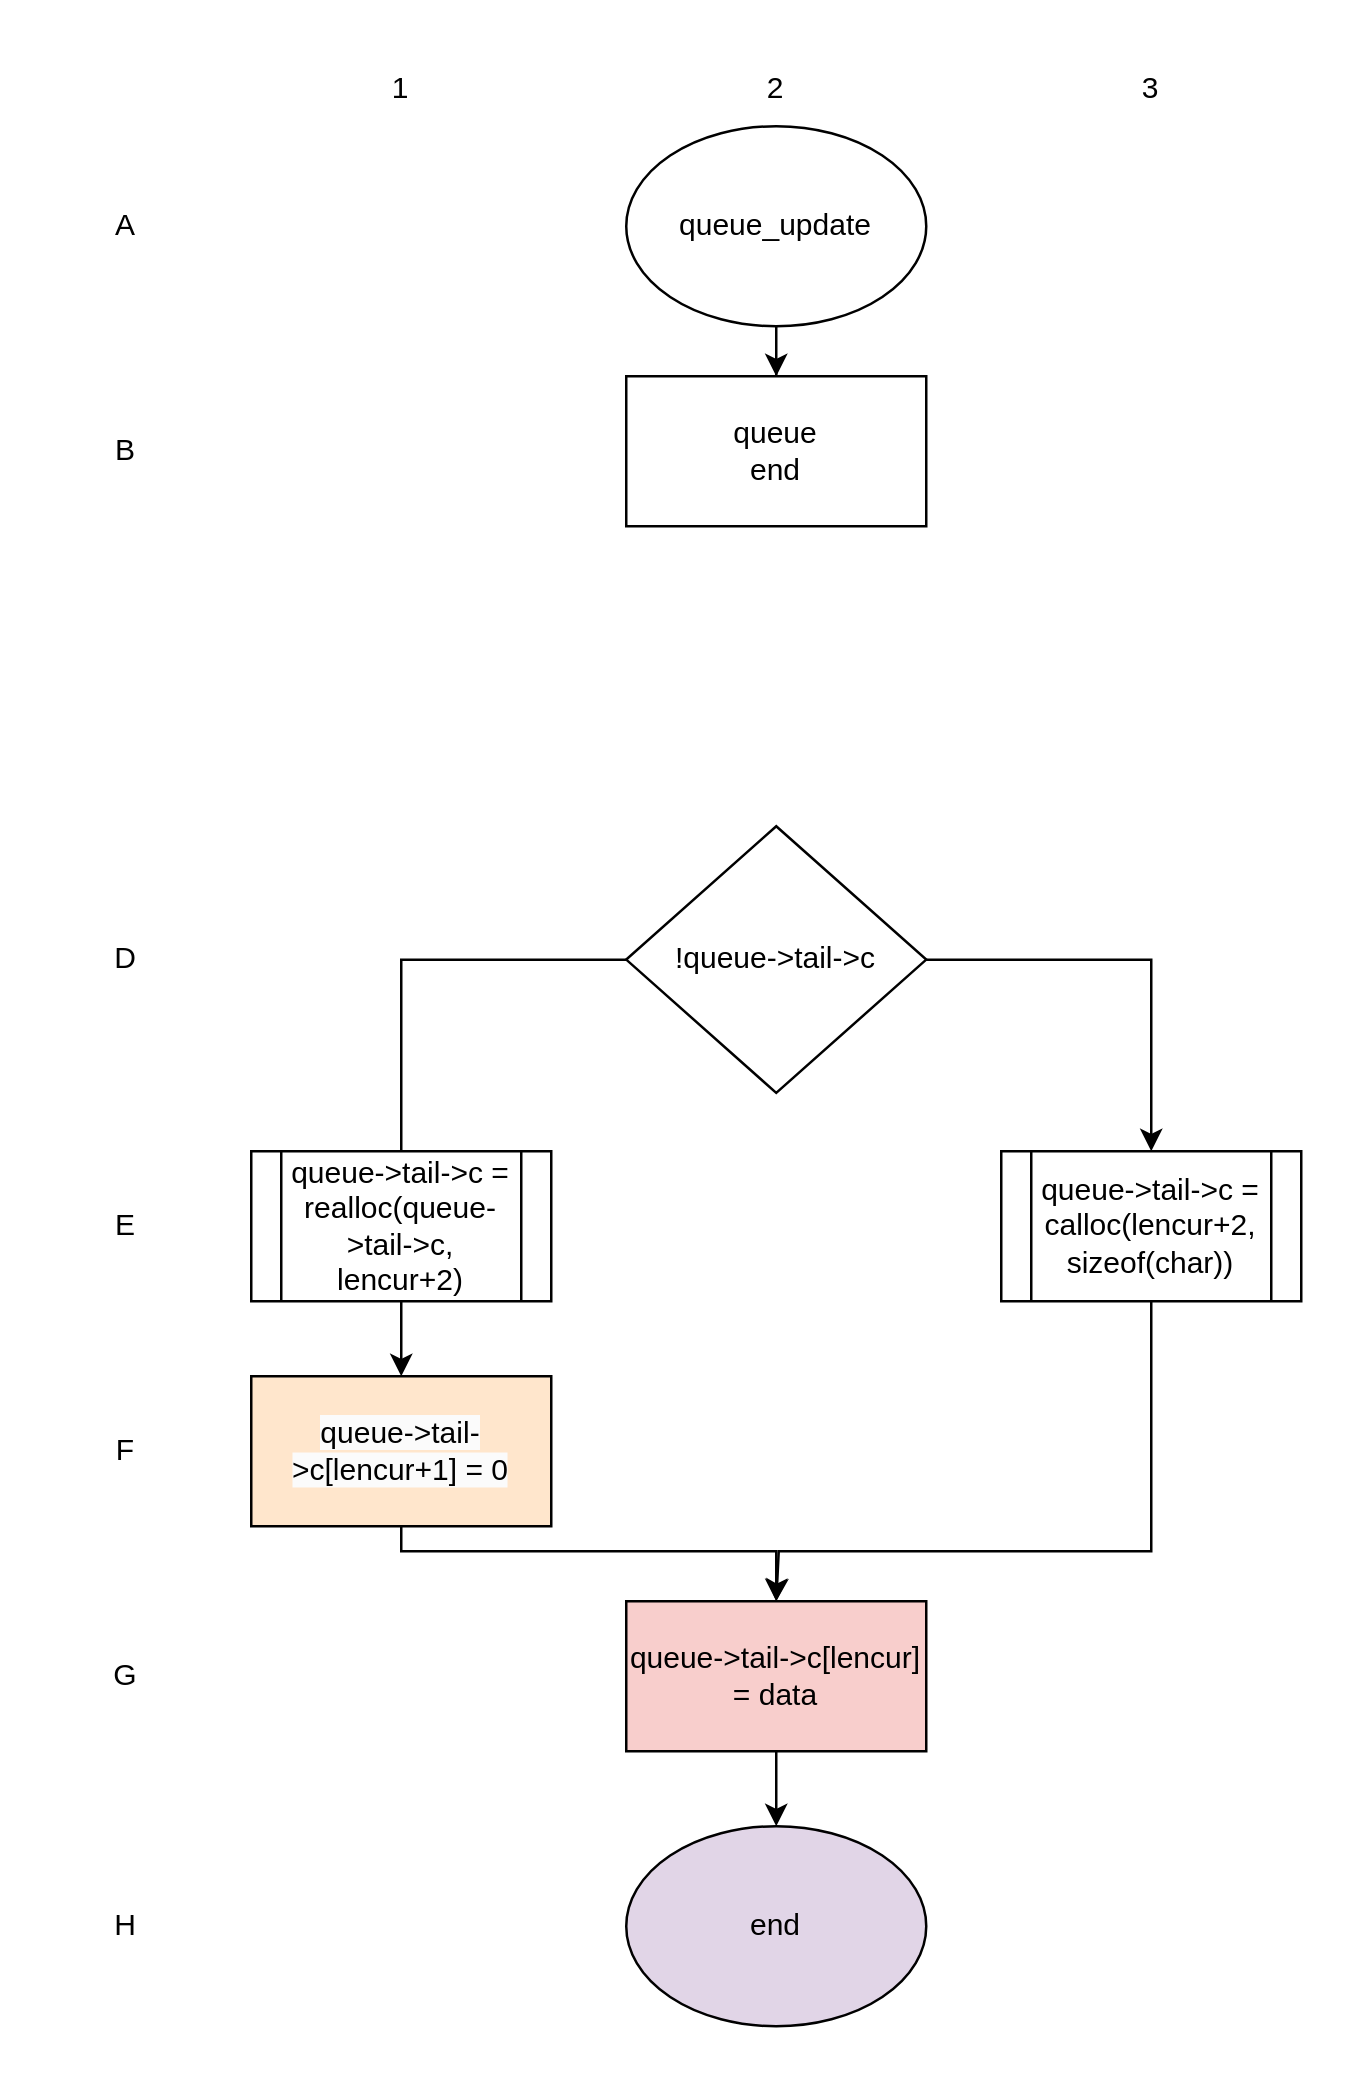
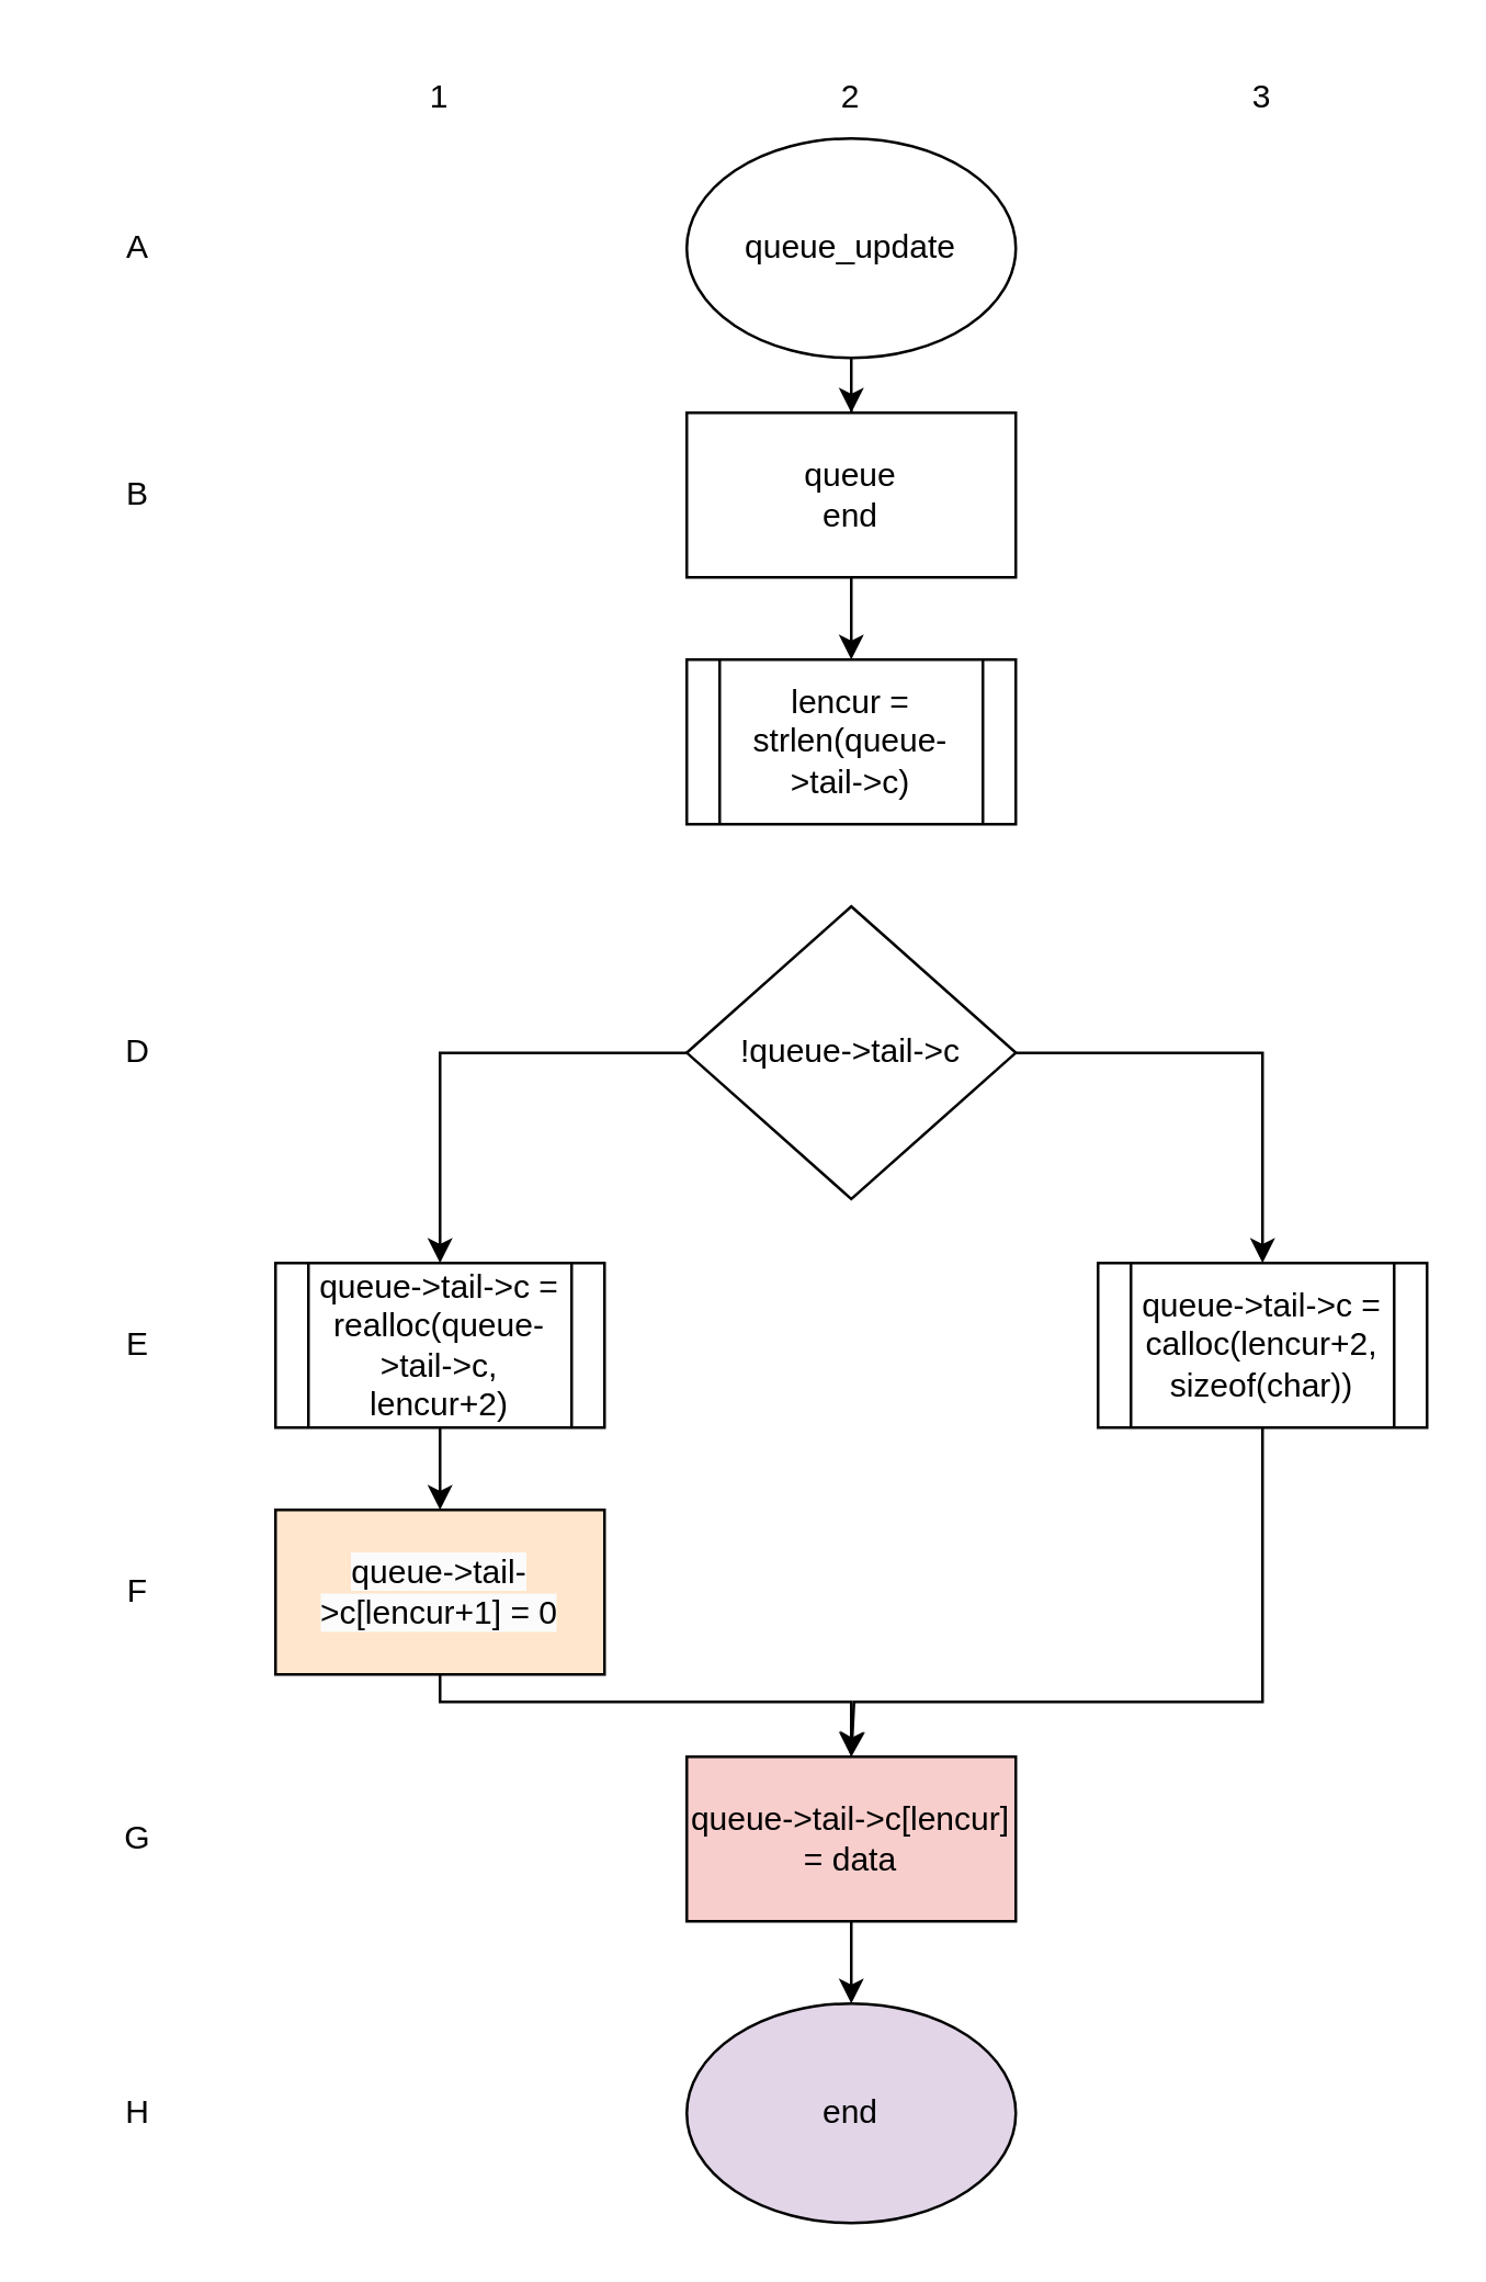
  <mxCell id="0" />
  <mxCell id="1" parent="0" />
  <mxCell id="2" style="edgeStyle=orthogonalEdgeStyle;rounded=0;orthogonalLoop=1;jettySize=auto;html=1;entryX=0.5;entryY=0;entryDx=0;entryDy=0;" edge="1" parent="1" source="3" target="5"><mxGeometry relative="1" as="geometry" /></mxCell>
  <mxCell id="3" value="queue_update" style="ellipse;whiteSpace=wrap;html=1;" vertex="1" parent="1"><mxGeometry x="250" y="50" width="120" height="80" as="geometry" /></mxCell>
+ <mxCell id="4" style="edgeStyle=orthogonalEdgeStyle;rounded=0;orthogonalLoop=1;jettySize=auto;html=1;entryX=0.5;entryY=0;entryDx=0;entryDy=0;" edge="1" parent="1" source="5" target="6"><mxGeometry relative="1" as="geometry" /></mxCell>
  <mxCell id="5" value="queue&lt;br&gt;end" style="rounded=0;whiteSpace=wrap;html=1;" vertex="1" parent="1"><mxGeometry x="250" y="150" width="120" height="60" as="geometry" /></mxCell>
+ <mxCell id="6" value="lencur = strlen(queue-&amp;gt;tail-&amp;gt;c)" style="shape=process;whiteSpace=wrap;html=1;backgroundOutline=1;" vertex="1" parent="1"><mxGeometry x="250" y="240" width="120" height="60" as="geometry" /></mxCell>
  <mxCell id="7" style="edgeStyle=orthogonalEdgeStyle;rounded=0;orthogonalLoop=1;jettySize=auto;html=1;entryX=0.5;entryY=0;entryDx=0;entryDy=0;" edge="1" parent="1" source="9" target="11"><mxGeometry relative="1" as="geometry" /></mxCell>
- <mxCell id="8" style="edgeStyle=orthogonalEdgeStyle;rounded=0;orthogonalLoop=1;jettySize=auto;html=1;entryX=0.5;entryY=0;entryDx=0;entryDy=0;endArrow=none;" edge="1" parent="1" source="9" target="13"><mxGeometry relative="1" as="geometry" /></mxCell>
+ <mxCell id="8" style="edgeStyle=orthogonalEdgeStyle;rounded=0;orthogonalLoop=1;jettySize=auto;html=1;entryX=0.5;entryY=0;entryDx=0;entryDy=0;" edge="1" parent="1" source="9" target="13"><mxGeometry relative="1" as="geometry" /></mxCell>
  <mxCell id="9" value="!queue-&amp;gt;tail-&amp;gt;c" style="rhombus;whiteSpace=wrap;html=1;" vertex="1" parent="1"><mxGeometry x="250" y="330" width="120" height="106.67" as="geometry" /></mxCell>
  <mxCell id="10" style="edgeStyle=orthogonalEdgeStyle;rounded=0;orthogonalLoop=1;jettySize=auto;html=1;" edge="1" parent="1" source="11"><mxGeometry relative="1" as="geometry"><mxPoint x="310" y="640" as="targetPoint" /><Array as="points"><mxPoint x="460" y="620" /><mxPoint x="311" y="620" /></Array></mxGeometry></mxCell>
  <mxCell id="11" value="queue-&amp;gt;tail-&amp;gt;c = calloc(lencur+2, sizeof(char))" style="shape=process;whiteSpace=wrap;html=1;backgroundOutline=1;" vertex="1" parent="1"><mxGeometry x="400" y="460" width="120" height="60" as="geometry" /></mxCell>
  <mxCell id="12" style="edgeStyle=orthogonalEdgeStyle;rounded=0;orthogonalLoop=1;jettySize=auto;html=1;entryX=0.5;entryY=0;entryDx=0;entryDy=0;" edge="1" parent="1" source="13" target="15"><mxGeometry relative="1" as="geometry" /></mxCell>
  <mxCell id="13" value="queue-&amp;gt;tail-&amp;gt;c = realloc(queue-&amp;gt;tail-&amp;gt;c, lencur+2)" style="shape=process;whiteSpace=wrap;html=1;backgroundOutline=1;" vertex="1" parent="1"><mxGeometry x="100" y="460" width="120" height="60" as="geometry" /></mxCell>
  <mxCell id="14" style="edgeStyle=orthogonalEdgeStyle;rounded=0;orthogonalLoop=1;jettySize=auto;html=1;entryX=0.5;entryY=0;entryDx=0;entryDy=0;" edge="1" parent="1" source="15" target="17"><mxGeometry relative="1" as="geometry"><Array as="points"><mxPoint x="160" y="620" /><mxPoint x="310" y="620" /></Array></mxGeometry></mxCell>
  <mxCell id="15" value="&lt;span style=&quot;color: rgb(0, 0, 0); font-family: Helvetica; font-size: 12px; font-style: normal; font-variant-ligatures: normal; font-variant-caps: normal; font-weight: 400; letter-spacing: normal; orphans: 2; text-align: center; text-indent: 0px; text-transform: none; widows: 2; word-spacing: 0px; -webkit-text-stroke-width: 0px; background-color: rgb(251, 251, 251); text-decoration-thickness: initial; text-decoration-style: initial; text-decoration-color: initial; float: none; display: inline !important;&quot;&gt;queue-&amp;gt;tail-&amp;gt;c[lencur+1] = 0&lt;/span&gt;" style="rounded=0;whiteSpace=wrap;html=1;fillColor=#ffe6cc;" vertex="1" parent="1"><mxGeometry x="100" y="550" width="120" height="60" as="geometry" /></mxCell>
  <mxCell id="16" style="edgeStyle=orthogonalEdgeStyle;rounded=0;orthogonalLoop=1;jettySize=auto;html=1;entryX=0.5;entryY=0;entryDx=0;entryDy=0;" edge="1" parent="1" source="17" target="18"><mxGeometry relative="1" as="geometry" /></mxCell>
  <mxCell id="17" value="queue-&amp;gt;tail-&amp;gt;c[lencur] = data" style="rounded=0;whiteSpace=wrap;html=1;fillColor=#f8cecc;" vertex="1" parent="1"><mxGeometry x="250" y="640" width="120" height="60" as="geometry" /></mxCell>
  <mxCell id="18" value="end" style="ellipse;whiteSpace=wrap;html=1;fillColor=#e1d5e7;" vertex="1" parent="1"><mxGeometry x="250" y="730" width="120" height="80" as="geometry" /></mxCell>
  <mxCell id="19" value="1" style="text;html=1;strokeColor=none;fillColor=none;align=center;verticalAlign=middle;whiteSpace=wrap;rounded=0;" vertex="1" parent="1"><mxGeometry x="130" width="60" height="30" as="geometry" y="20" /></mxCell>
  <mxCell id="20" value="2" style="text;html=1;strokeColor=none;fillColor=none;align=center;verticalAlign=middle;whiteSpace=wrap;rounded=0;" vertex="1" parent="1"><mxGeometry x="280" width="60" height="30" as="geometry" y="20" /></mxCell>
  <mxCell id="21" value="3" style="text;html=1;strokeColor=none;fillColor=none;align=center;verticalAlign=middle;whiteSpace=wrap;rounded=0;" vertex="1" parent="1"><mxGeometry x="430" width="60" height="30" as="geometry" y="20" /></mxCell>
  <mxCell id="22" value="A" style="text;html=1;strokeColor=none;fillColor=none;align=center;verticalAlign=middle;whiteSpace=wrap;rounded=0;" vertex="1" parent="1"><mxGeometry x="20" y="75" width="60" height="30" as="geometry" /></mxCell>
  <mxCell id="23" value="B" style="text;html=1;strokeColor=none;fillColor=none;align=center;verticalAlign=middle;whiteSpace=wrap;rounded=0;" vertex="1" parent="1"><mxGeometry x="20" y="165" width="60" height="30" as="geometry" /></mxCell>
  <mxCell id="24" value="D" style="text;html=1;strokeColor=none;fillColor=none;align=center;verticalAlign=middle;whiteSpace=wrap;rounded=0;" vertex="1" parent="1"><mxGeometry x="20" y="368.34" width="60" height="30" as="geometry" /></mxCell>
  <mxCell id="25" value="E" style="text;html=1;strokeColor=none;fillColor=none;align=center;verticalAlign=middle;whiteSpace=wrap;rounded=0;" vertex="1" parent="1"><mxGeometry x="20" y="475" width="60" height="30" as="geometry" /></mxCell>
  <mxCell id="26" value="F" style="text;html=1;strokeColor=none;fillColor=none;align=center;verticalAlign=middle;whiteSpace=wrap;rounded=0;" vertex="1" parent="1"><mxGeometry x="20" y="565" width="60" height="30" as="geometry" /></mxCell>
  <mxCell id="27" value="G" style="text;html=1;strokeColor=none;fillColor=none;align=center;verticalAlign=middle;whiteSpace=wrap;rounded=0;" vertex="1" parent="1"><mxGeometry x="20" y="655" width="60" height="30" as="geometry" /></mxCell>
  <mxCell id="28" value="H" style="text;html=1;strokeColor=none;fillColor=none;align=center;verticalAlign=middle;whiteSpace=wrap;rounded=0;" vertex="1" parent="1"><mxGeometry x="20" y="755" width="60" height="30" as="geometry" /></mxCell>
